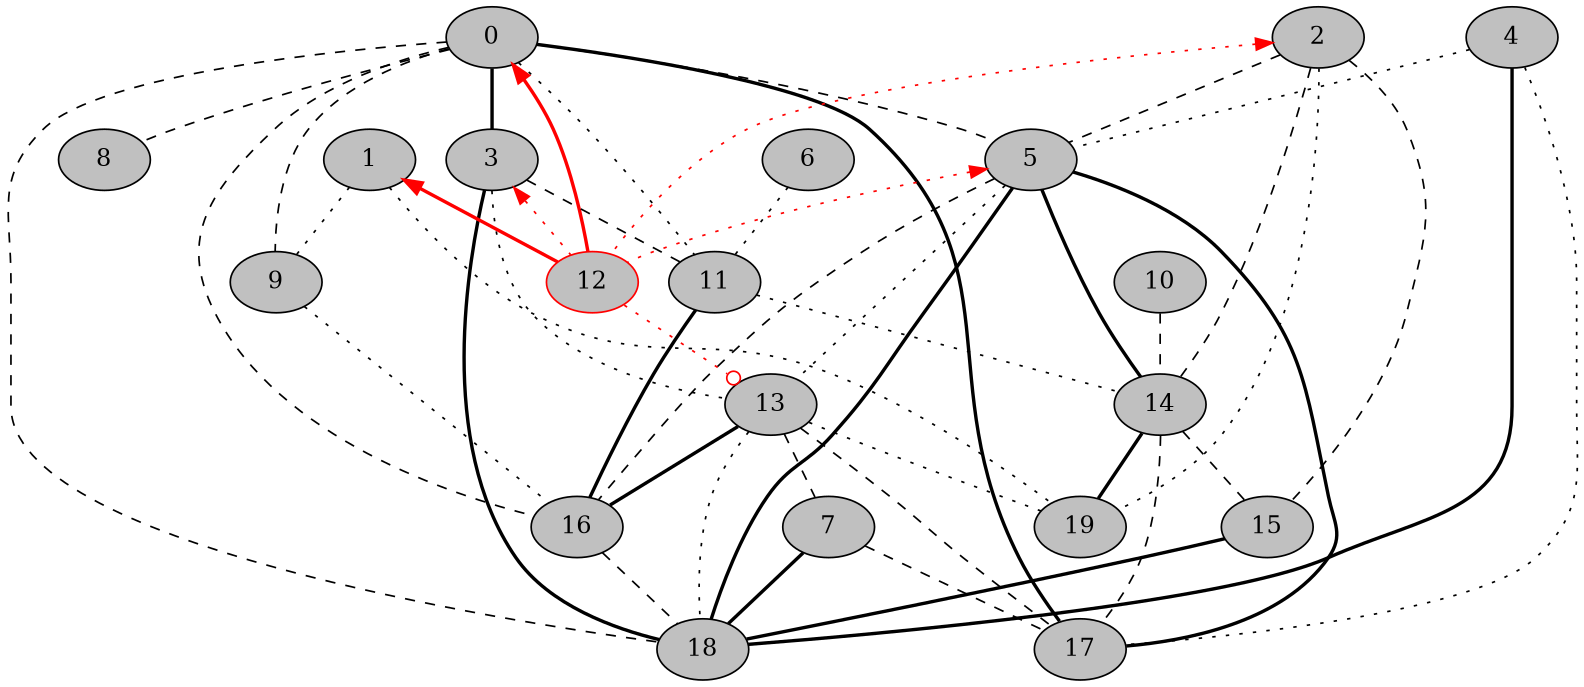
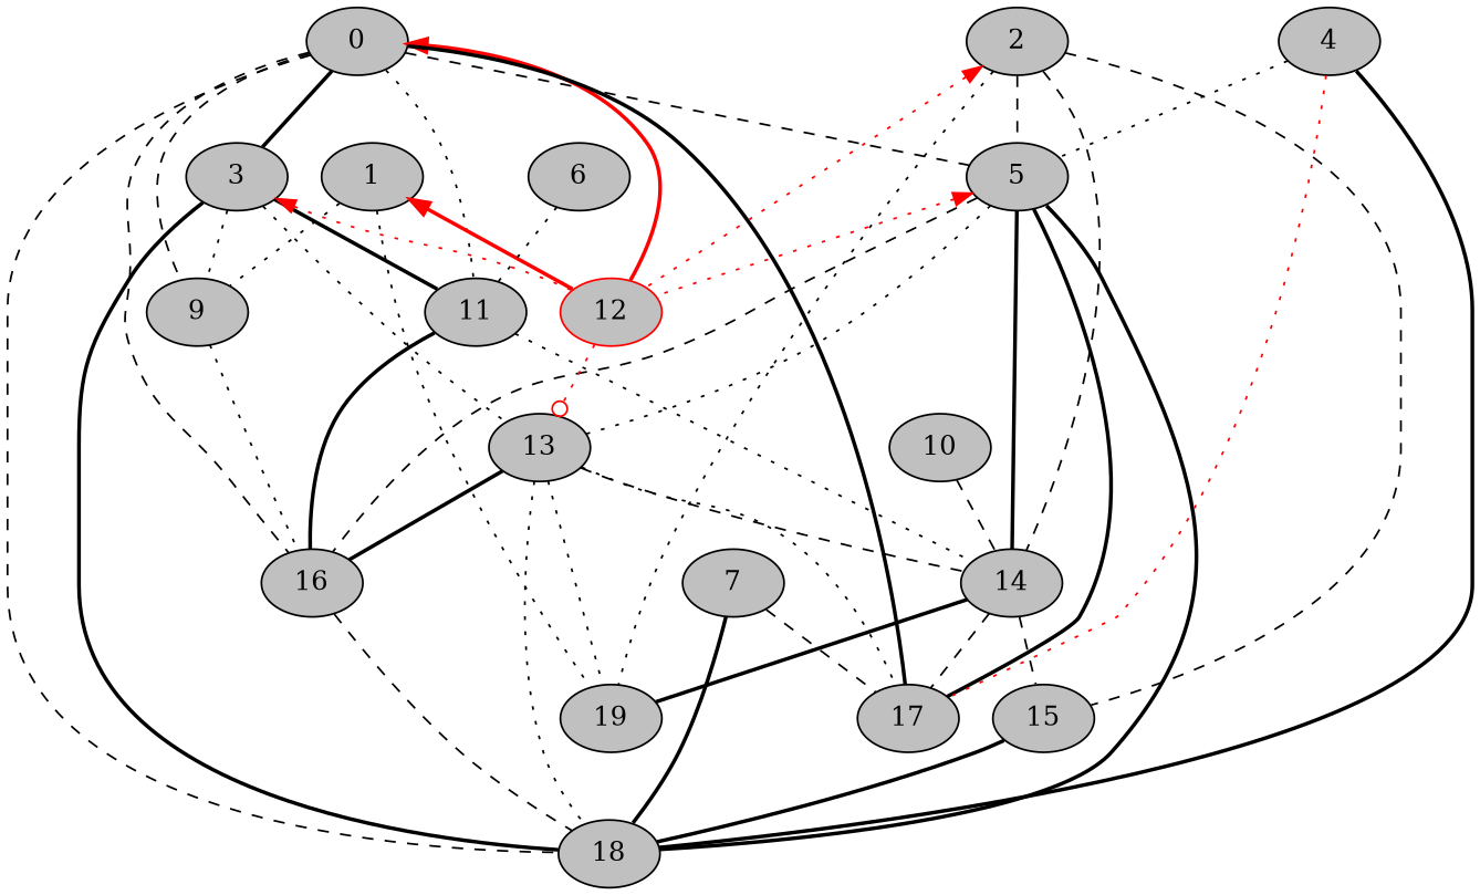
  digraph {
    node [fillcolor=gray style=filled]
    edge [dir=none style=dotted]
    0
    3
    5
-   8
    9
    11
    12 [color=red]
    16
    17
    18
    13
    14
    1
    19
    2
    15
    4
    6
    7
    10
    0 -> 3 [style=bold]
    0 -> 5 [style=dashed]
-   0 -> 8 [style=dashed]
    0 -> 9 [style=dashed]
    0 -> 11
    0 -> 12 [color=red dir=back style=bold]
    0 -> 16 [style=dashed]
    0 -> 17 [style=bold]
    0 -> 18 [style=dashed]
-   3 -> 11 [style=dashed]
+   3 -> 9
+   3 -> 11 [style=bold]
    3 -> 12 [color=red dir=back]
    3 -> 18 [style=bold]
    3 -> 13
    5 -> 12 [color=red dir=back]
    5 -> 16 [style=dashed]
    5 -> 17 [style=bold]
    5 -> 18 [style=bold]
    5 -> 13
    5 -> 14 [style=bold]
    9 -> 16
    11 -> 16 [style=bold]
    11 -> 14
    12 -> 13 [arrowhead=odot color=red dir=forward]
    16 -> 18 [style=dashed]
    13 -> 16 [style=bold]
-   13 -> 17 [style=dashed]
+   13 -> 17
    13 -> 18
-   13 -> 7 [style=dashed]
+   13 -> 14 [style=dashed]
    13 -> 19
    14 -> 17 [style=dashed]
    14 -> 19 [style=bold]
    14 -> 15 [style=dashed]
    1 -> 9
    1 -> 12 [color=red dir=back style=bold]
    1 -> 19
    2 -> 5 [style=dashed]
    2 -> 12 [color=red dir=back]
    2 -> 14 [style=dashed]
    2 -> 19
    2 -> 15 [style=dashed]
    15 -> 18 [style=bold]
    4 -> 5
-   4 -> 17
+   4 -> 17 [color=red]
    4 -> 18 [style=bold]
    6 -> 11
    7 -> 17 [style=dashed]
    7 -> 18 [style=bold]
    10 -> 14 [style=dashed]
  }
